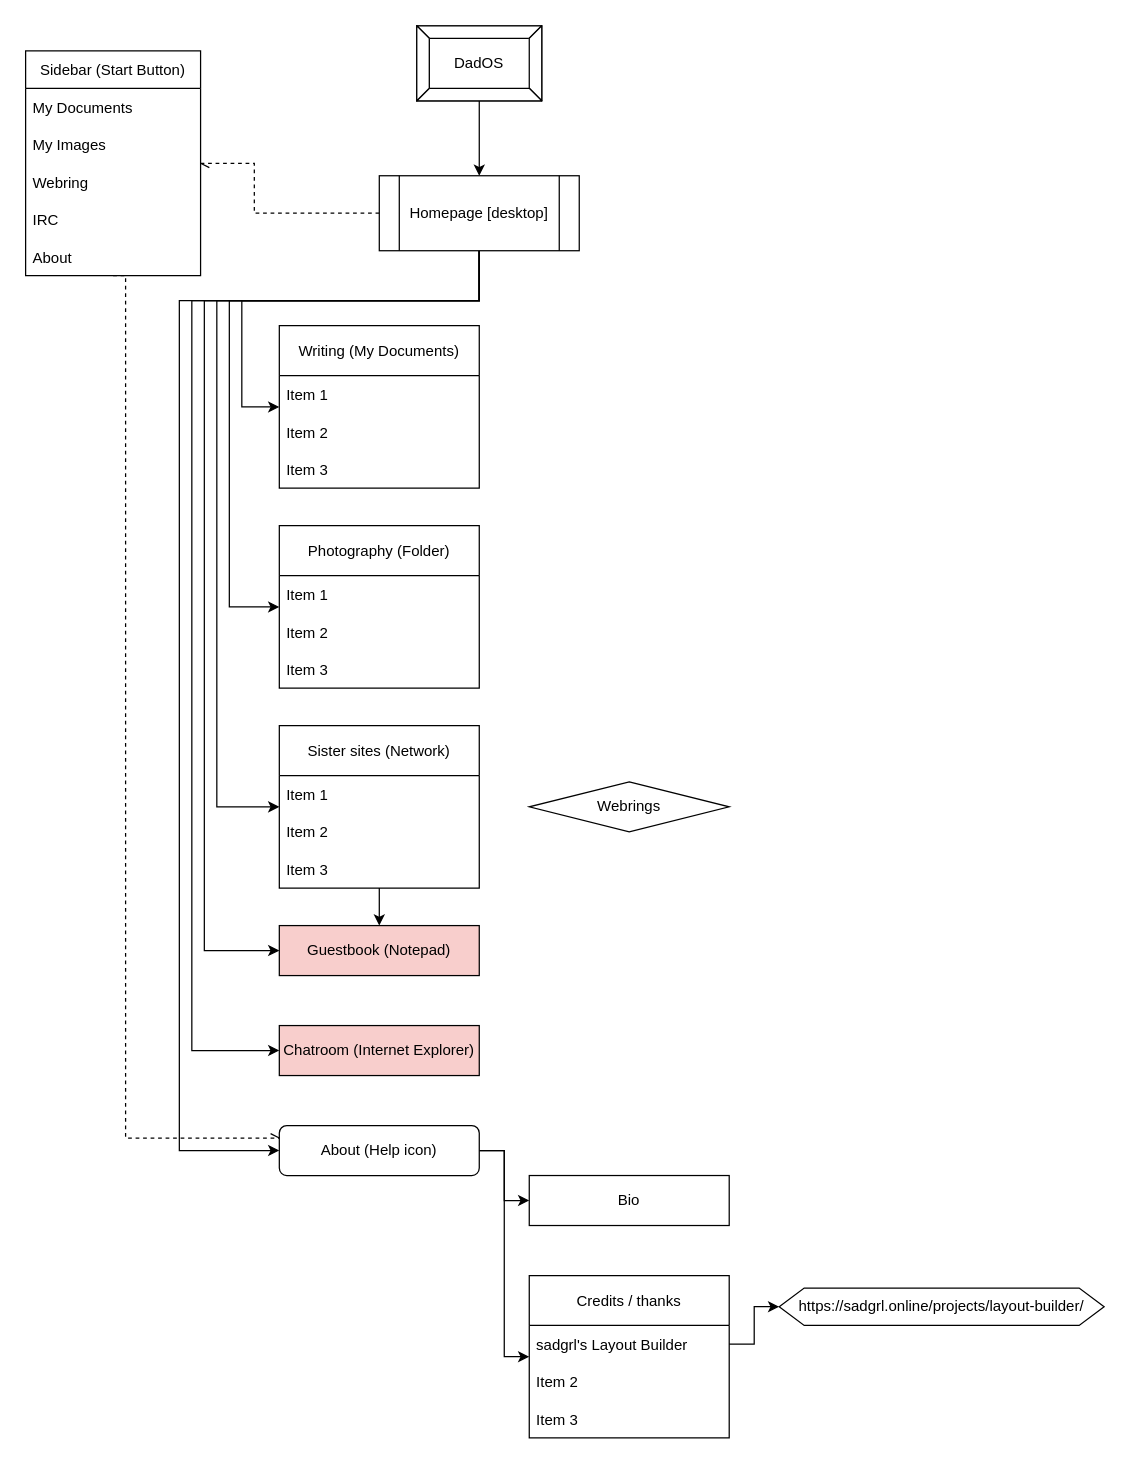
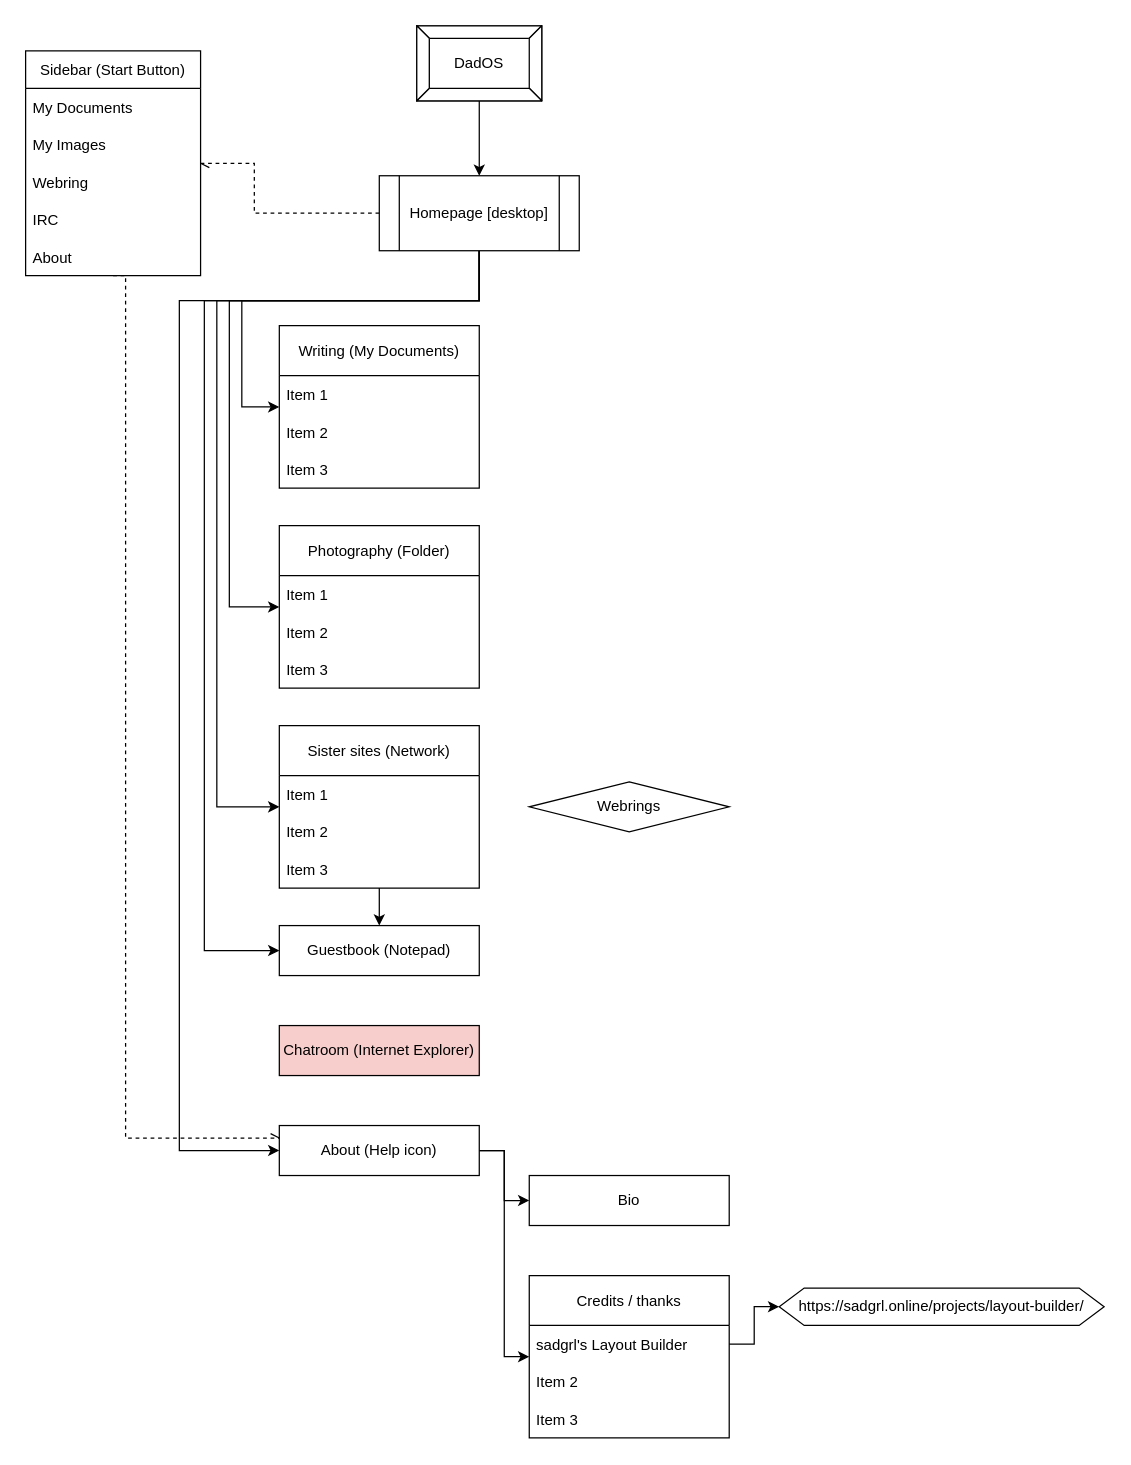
  <mxCell id="0" />
  <mxCell id="1" parent="0" />
  <mxCell id="2" style="edgeStyle=orthogonalEdgeStyle;rounded=0;orthogonalLoop=1;jettySize=auto;html=1;entryX=0;entryY=0.5;entryDx=0;entryDy=0;exitX=0.5;exitY=1;exitDx=0;exitDy=0;" edge="1" parent="1" source="9" target="14"><mxGeometry relative="1" as="geometry"><Array as="points"><mxPoint x="383" y="240" /><mxPoint x="183" y="240" /><mxPoint x="183" y="485" /></Array></mxGeometry></mxCell>
  <mxCell id="3" style="edgeStyle=orthogonalEdgeStyle;rounded=0;orthogonalLoop=1;jettySize=auto;html=1;exitX=0.5;exitY=1;exitDx=0;exitDy=0;entryX=0;entryY=0.5;entryDx=0;entryDy=0;" edge="1" parent="1" source="9" target="10"><mxGeometry relative="1" as="geometry"><mxPoint x="-137" y="260" as="targetPoint" /><Array as="points"><mxPoint x="383" y="240" /><mxPoint x="193" y="240" /><mxPoint x="193" y="325" /></Array></mxGeometry></mxCell>
  <mxCell id="4" style="edgeStyle=orthogonalEdgeStyle;rounded=0;orthogonalLoop=1;jettySize=auto;html=1;entryX=1;entryY=0.5;entryDx=0;entryDy=0;dashed=1;exitX=0;exitY=0.5;exitDx=0;exitDy=0;endArrow=openAsync;endFill=0;" edge="1" parent="1" source="9" target="19"><mxGeometry relative="1" as="geometry"><mxPoint x="123" y="140" as="targetPoint" /><Array as="points"><mxPoint x="203" y="170" /><mxPoint x="203" y="130" /></Array></mxGeometry></mxCell>
  <mxCell id="5" style="edgeStyle=orthogonalEdgeStyle;rounded=0;orthogonalLoop=1;jettySize=auto;html=1;entryX=0;entryY=0.5;entryDx=0;entryDy=0;exitX=0.5;exitY=1;exitDx=0;exitDy=0;" edge="1" parent="1" source="9" target="18"><mxGeometry relative="1" as="geometry"><Array as="points"><mxPoint x="383" y="240" /><mxPoint x="163" y="240" /><mxPoint x="163" y="760" /></Array></mxGeometry></mxCell>
  <mxCell id="6" style="edgeStyle=orthogonalEdgeStyle;rounded=0;orthogonalLoop=1;jettySize=auto;html=1;entryX=0;entryY=0.5;entryDx=0;entryDy=0;exitX=0.5;exitY=1;exitDx=0;exitDy=0;" edge="1" parent="1" source="9" target="25"><mxGeometry relative="1" as="geometry"><Array as="points"><mxPoint x="383" y="240" /><mxPoint x="173" y="240" /><mxPoint x="173" y="645" /></Array></mxGeometry></mxCell>
  <mxCell id="7" style="edgeStyle=orthogonalEdgeStyle;rounded=0;orthogonalLoop=1;jettySize=auto;html=1;entryX=0;entryY=0.5;entryDx=0;entryDy=0;exitX=0.5;exitY=1;exitDx=0;exitDy=0;" edge="1" parent="1" source="9" target="32"><mxGeometry relative="1" as="geometry"><Array as="points"><mxPoint x="383" y="240" /><mxPoint x="143" y="240" /><mxPoint x="143" y="920" /></Array></mxGeometry></mxCell>
- <mxCell id="8" style="edgeStyle=orthogonalEdgeStyle;rounded=0;orthogonalLoop=1;jettySize=auto;html=1;entryX=0;entryY=0.5;entryDx=0;entryDy=0;" edge="1" parent="1" source="9" target="36"><mxGeometry relative="1" as="geometry"><Array as="points"><mxPoint x="383" y="240" /><mxPoint x="153" y="240" /><mxPoint x="153" y="840" /></Array></mxGeometry></mxCell>
  <mxCell id="9" value="Homepage [desktop]" style="shape=process;whiteSpace=wrap;html=1;backgroundOutline=1;fontFamily=Helvetica;fontSize=12;fontColor=default;align=center;strokeColor=default;fillColor=default;" vertex="1" parent="1"><mxGeometry x="303" y="140" width="160" height="60" as="geometry" /></mxCell>
  <mxCell id="10" value="Writing (My Documents)" style="swimlane;fontStyle=0;childLayout=stackLayout;horizontal=1;startSize=40;horizontalStack=0;resizeParent=1;resizeParentMax=0;resizeLast=0;collapsible=1;marginBottom=0;" vertex="1" parent="1"><mxGeometry x="223" y="260" width="160" height="130" as="geometry"><mxRectangle x="700" y="200" width="160" height="40" as="alternateBounds" /></mxGeometry></mxCell>
  <mxCell id="11" value="Item 1" style="text;strokeColor=none;fillColor=none;align=left;verticalAlign=middle;spacingLeft=4;spacingRight=4;overflow=hidden;points=[[0,0.5],[1,0.5]];portConstraint=eastwest;rotatable=0;" vertex="1" parent="10"><mxGeometry y="40" width="160" height="30" as="geometry" /></mxCell>
  <mxCell id="12" value="Item 2" style="text;strokeColor=none;fillColor=none;align=left;verticalAlign=middle;spacingLeft=4;spacingRight=4;overflow=hidden;points=[[0,0.5],[1,0.5]];portConstraint=eastwest;rotatable=0;" vertex="1" parent="10"><mxGeometry y="70" width="160" height="30" as="geometry" /></mxCell>
  <mxCell id="13" value="Item 3" style="text;strokeColor=none;fillColor=none;align=left;verticalAlign=middle;spacingLeft=4;spacingRight=4;overflow=hidden;points=[[0,0.5],[1,0.5]];portConstraint=eastwest;rotatable=0;" vertex="1" parent="10"><mxGeometry y="100" width="160" height="30" as="geometry" /></mxCell>
  <mxCell id="14" value="Photography (Folder)" style="swimlane;fontStyle=0;childLayout=stackLayout;horizontal=1;startSize=40;horizontalStack=0;resizeParent=1;resizeParentMax=0;resizeLast=0;collapsible=1;marginBottom=0;" vertex="1" parent="1"><mxGeometry x="223" y="420" width="160" height="130" as="geometry"><mxRectangle x="700" y="360" width="160" height="40" as="alternateBounds" /></mxGeometry></mxCell>
  <mxCell id="15" value="Item 1" style="text;strokeColor=none;fillColor=none;align=left;verticalAlign=middle;spacingLeft=4;spacingRight=4;overflow=hidden;points=[[0,0.5],[1,0.5]];portConstraint=eastwest;rotatable=0;" vertex="1" parent="14"><mxGeometry y="40" width="160" height="30" as="geometry" /></mxCell>
  <mxCell id="16" value="Item 2" style="text;strokeColor=none;fillColor=none;align=left;verticalAlign=middle;spacingLeft=4;spacingRight=4;overflow=hidden;points=[[0,0.5],[1,0.5]];portConstraint=eastwest;rotatable=0;" vertex="1" parent="14"><mxGeometry y="70" width="160" height="30" as="geometry" /></mxCell>
  <mxCell id="17" value="Item 3" style="text;strokeColor=none;fillColor=none;align=left;verticalAlign=middle;spacingLeft=4;spacingRight=4;overflow=hidden;points=[[0,0.5],[1,0.5]];portConstraint=eastwest;rotatable=0;" vertex="1" parent="14"><mxGeometry y="100" width="160" height="30" as="geometry" /></mxCell>
- <mxCell id="18" value="Guestbook (Notepad)" style="rounded=0;whiteSpace=wrap;html=1;fillColor=#f8cecc;" vertex="1" parent="1"><mxGeometry x="223" y="740" width="160" height="40" as="geometry" /></mxCell>
+ <mxCell id="18" value="Guestbook (Notepad)" style="rounded=0;whiteSpace=wrap;html=1;" vertex="1" parent="1"><mxGeometry x="223" y="740" width="160" height="40" as="geometry" /></mxCell>
  <mxCell id="19" value="Sidebar (Start Button)" style="swimlane;fontStyle=0;childLayout=stackLayout;horizontal=1;startSize=30;horizontalStack=0;resizeParent=1;resizeParentMax=0;resizeLast=0;collapsible=1;marginBottom=0;" vertex="1" parent="1"><mxGeometry x="20" y="40" width="140" height="180" as="geometry"><mxRectangle x="520" y="160" width="160" height="30" as="alternateBounds" /></mxGeometry></mxCell>
  <mxCell id="20" value="My Documents" style="text;strokeColor=none;fillColor=none;align=left;verticalAlign=middle;spacingLeft=4;spacingRight=4;overflow=hidden;points=[[0,0.5],[1,0.5]];portConstraint=eastwest;rotatable=0;" vertex="1" parent="19"><mxGeometry y="30" width="140" height="30" as="geometry" /></mxCell>
  <mxCell id="21" value="My Images" style="text;strokeColor=none;fillColor=none;align=left;verticalAlign=middle;spacingLeft=4;spacingRight=4;overflow=hidden;points=[[0,0.5],[1,0.5]];portConstraint=eastwest;rotatable=0;" vertex="1" parent="19"><mxGeometry y="60" width="140" height="30" as="geometry" /></mxCell>
  <mxCell id="22" value="Webring" style="text;strokeColor=none;fillColor=none;align=left;verticalAlign=middle;spacingLeft=4;spacingRight=4;overflow=hidden;points=[[0,0.5],[1,0.5]];portConstraint=eastwest;rotatable=0;" vertex="1" parent="19"><mxGeometry y="90" width="140" height="30" as="geometry" /></mxCell>
  <mxCell id="23" value="IRC" style="text;strokeColor=none;fillColor=none;align=left;verticalAlign=middle;spacingLeft=4;spacingRight=4;overflow=hidden;points=[[0,0.5],[1,0.5]];portConstraint=eastwest;rotatable=0;" vertex="1" parent="19"><mxGeometry y="120" width="140" height="30" as="geometry" /></mxCell>
  <mxCell id="24" value="About" style="text;strokeColor=none;fillColor=none;align=left;verticalAlign=middle;spacingLeft=4;spacingRight=4;overflow=hidden;points=[[0,0.5],[1,0.5]];portConstraint=eastwest;rotatable=0;" vertex="1" parent="19"><mxGeometry y="150" width="140" height="30" as="geometry" /></mxCell>
  <mxCell id="25" value="Sister sites (Network)" style="swimlane;fontStyle=0;childLayout=stackLayout;horizontal=1;startSize=40;horizontalStack=0;resizeParent=1;resizeParentMax=0;resizeLast=0;collapsible=1;marginBottom=0;" vertex="1" parent="1"><mxGeometry x="223" y="580" width="160" height="130" as="geometry"><mxRectangle x="723" y="630" width="160" height="40" as="alternateBounds" /></mxGeometry></mxCell>
  <mxCell id="26" value="Item 1" style="text;strokeColor=none;fillColor=none;align=left;verticalAlign=middle;spacingLeft=4;spacingRight=4;overflow=hidden;points=[[0,0.5],[1,0.5]];portConstraint=eastwest;rotatable=0;" vertex="1" parent="25"><mxGeometry y="40" width="160" height="30" as="geometry" /></mxCell>
  <mxCell id="27" value="Item 2" style="text;strokeColor=none;fillColor=none;align=left;verticalAlign=middle;spacingLeft=4;spacingRight=4;overflow=hidden;points=[[0,0.5],[1,0.5]];portConstraint=eastwest;rotatable=0;" vertex="1" parent="25"><mxGeometry y="70" width="160" height="30" as="geometry" /></mxCell>
  <mxCell id="28" value="Item 3" style="text;strokeColor=none;fillColor=none;align=left;verticalAlign=middle;spacingLeft=4;spacingRight=4;overflow=hidden;points=[[0,0.5],[1,0.5]];portConstraint=eastwest;rotatable=0;" vertex="1" parent="25"><mxGeometry y="100" width="160" height="30" as="geometry" /></mxCell>
  <mxCell id="29" style="edgeStyle=orthogonalEdgeStyle;rounded=0;orthogonalLoop=1;jettySize=auto;html=1;" edge="1" parent="1" source="25" target="18"><mxGeometry relative="1" as="geometry"><mxPoint x="423" y="610" as="sourcePoint" /></mxGeometry></mxCell>
  <mxCell id="30" style="edgeStyle=orthogonalEdgeStyle;rounded=0;orthogonalLoop=1;jettySize=auto;html=1;entryX=0;entryY=0.5;entryDx=0;entryDy=0;" edge="1" parent="1" source="32" target="35"><mxGeometry relative="1" as="geometry" /></mxCell>
  <mxCell id="31" style="edgeStyle=orthogonalEdgeStyle;rounded=0;orthogonalLoop=1;jettySize=auto;html=1;endArrow=classic;endFill=1;entryX=0;entryY=0.5;entryDx=0;entryDy=0;" edge="1" parent="1" source="32" target="37"><mxGeometry relative="1" as="geometry"><mxPoint x="363" y="1050" as="targetPoint" /></mxGeometry></mxCell>
- <mxCell id="32" value="About (Help icon)" style="whiteSpace=wrap;html=1;rounded=1;" vertex="1" parent="1"><mxGeometry x="223" y="900" width="160" height="40" as="geometry" /></mxCell>
+ <mxCell id="32" value="About (Help icon)" style="rounded=0;whiteSpace=wrap;html=1;" vertex="1" parent="1"><mxGeometry x="223" y="900" width="160" height="40" as="geometry" /></mxCell>
  <mxCell id="33" style="edgeStyle=orthogonalEdgeStyle;rounded=0;orthogonalLoop=1;jettySize=auto;html=1;exitX=0.5;exitY=1;exitDx=0;exitDy=0;dashed=1;entryX=0;entryY=0.25;entryDx=0;entryDy=0;endArrow=openAsync;endFill=0;" edge="1" parent="1" source="19" target="32"><mxGeometry relative="1" as="geometry"><mxPoint x="100" y="900" as="targetPoint" /><Array as="points"><mxPoint x="100" y="910" /></Array></mxGeometry></mxCell>
  <mxCell id="34" value="Webrings" style="rhombus;whiteSpace=wrap;html=1;" vertex="1" parent="1"><mxGeometry x="423" y="625" width="160" height="40" as="geometry" /></mxCell>
  <mxCell id="35" value="Bio" style="rounded=0;whiteSpace=wrap;html=1;" vertex="1" parent="1"><mxGeometry x="423" y="940" width="160" height="40" as="geometry" /></mxCell>
  <mxCell id="36" value="Chatroom (Internet Explorer)" style="rounded=0;whiteSpace=wrap;html=1;fillColor=#f8cecc;" vertex="1" parent="1"><mxGeometry x="223" y="820" width="160" height="40" as="geometry" /></mxCell>
  <mxCell id="37" value="Credits / thanks" style="swimlane;fontStyle=0;childLayout=stackLayout;horizontal=1;startSize=40;horizontalStack=0;resizeParent=1;resizeParentMax=0;resizeLast=0;collapsible=1;marginBottom=0;" vertex="1" parent="1"><mxGeometry x="423" y="1020" width="160" height="130" as="geometry"><mxRectangle x="920" y="960" width="160" height="40" as="alternateBounds" /></mxGeometry></mxCell>
  <mxCell id="38" value="sadgrl's Layout Builder" style="text;strokeColor=none;fillColor=none;align=left;verticalAlign=middle;spacingLeft=4;spacingRight=4;overflow=hidden;points=[[0,0.5],[1,0.5]];portConstraint=eastwest;rotatable=0;" vertex="1" parent="37"><mxGeometry y="40" width="160" height="30" as="geometry" /></mxCell>
  <mxCell id="39" value="Item 2" style="text;strokeColor=none;fillColor=none;align=left;verticalAlign=middle;spacingLeft=4;spacingRight=4;overflow=hidden;points=[[0,0.5],[1,0.5]];portConstraint=eastwest;rotatable=0;" vertex="1" parent="37"><mxGeometry y="70" width="160" height="30" as="geometry" /></mxCell>
  <mxCell id="40" value="Item 3" style="text;strokeColor=none;fillColor=none;align=left;verticalAlign=middle;spacingLeft=4;spacingRight=4;overflow=hidden;points=[[0,0.5],[1,0.5]];portConstraint=eastwest;rotatable=0;" vertex="1" parent="37"><mxGeometry y="100" width="160" height="30" as="geometry" /></mxCell>
  <mxCell id="41" value="https://sadgrl.online/projects/layout-builder/" style="shape=hexagon;perimeter=hexagonPerimeter2;whiteSpace=wrap;html=1;fixedSize=1;fontFamily=Helvetica;fontSize=12;fontColor=default;align=center;strokeColor=default;fillColor=default;" vertex="1" parent="1"><mxGeometry x="623" y="1030" width="260" height="30" as="geometry" /></mxCell>
  <mxCell id="42" style="edgeStyle=orthogonalEdgeStyle;rounded=0;orthogonalLoop=1;jettySize=auto;html=1;endArrow=classic;endFill=1;" edge="1" parent="1" source="38" target="41"><mxGeometry relative="1" as="geometry" /></mxCell>
  <mxCell id="43" style="edgeStyle=orthogonalEdgeStyle;rounded=0;orthogonalLoop=1;jettySize=auto;html=1;" edge="1" parent="1" source="44" target="9"><mxGeometry relative="1" as="geometry" /></mxCell>
  <mxCell id="44" value="DadOS" style="labelPosition=center;verticalLabelPosition=middle;align=center;html=1;shape=mxgraph.basic.button;dx=10;whiteSpace=wrap;" vertex="1" parent="1"><mxGeometry x="333" y="20" width="100" height="60" as="geometry" /></mxCell>
